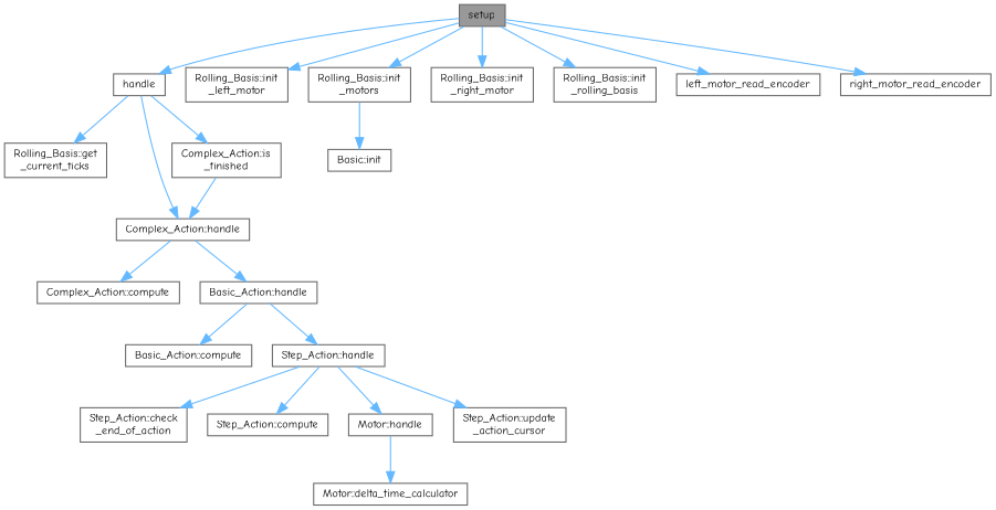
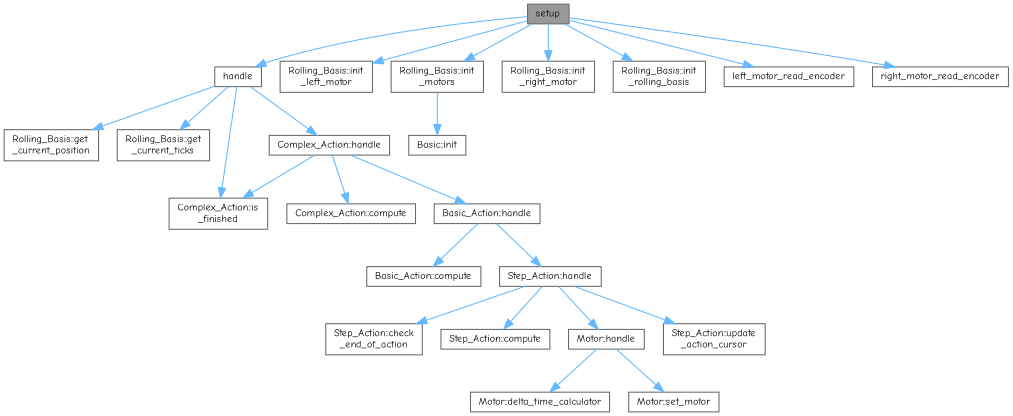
  digraph {
    fontname="Comic Neue"
    rankdir=TB
    node [color=grey40 fillcolor=white fontname="Comic Neue" fontsize=10 shape=box style=filled]
    edge [color=steelblue1 fontname="Comic Neue" fontsize=10 labelfontname=Helvetica labelfontsize=10 style=solid]
    n1 [color=gray40 fillcolor=grey60 fontcolor=black height=0.2 label=setup width=0.4]
    n2 [height=0.2 label=handle width=0.4]
    n3 [height=0.2 label="Rolling_Basis::init\l_left_motor" width=0.4]
    n4 [height=0.2 label="Rolling_Basis::init\l_motors" width=0.4]
    n5 [height=0.2 label="Rolling_Basis::init\l_right_motor" width=0.4]
    n6 [height=0.2 label="Rolling_Basis::init\l_rolling_basis" width=0.4]
    n7 [height=0.2 label=left_motor_read_encoder width=0.4]
    n8 [height=0.2 label=right_motor_read_encoder width=0.4]
+   n9 [height=0.2 label="Rolling_Basis::get\l_current_position" width=0.4]
    n10 [height=0.2 label="Rolling_Basis::get\l_current_ticks" width=0.4]
    n11 [height=0.2 label="Complex_Action::handle" width=0.4]
    n12 [height=0.2 label="Complex_Action::is\l_finished" width=0.4]
    n13 [height=0.2 label="Basic::init" width=0.4]
    n14 [height=0.2 label="Complex_Action::compute" width=0.4]
    n15 [height=0.2 label="Basic_Action::handle" width=0.4]
    n16 [height=0.2 label="Basic_Action::compute" width=0.4]
    n17 [height=0.2 label="Step_Action::handle" width=0.4]
    n18 [height=0.2 label="Step_Action::check\l_end_of_action" width=0.4]
    n19 [height=0.2 label="Step_Action::compute" width=0.4]
    n20 [height=0.2 label="Motor::handle" width=0.4]
    n21 [height=0.2 label="Step_Action::update\l_action_cursor" width=0.4]
    n22 [height=0.2 label="Motor::delta_time_calculator" width=0.4]
+   n23 [height=0.2 label="Motor::set_motor" width=0.4]
    n1 -> n2
    n1 -> n3
    n1 -> n4
    n1 -> n5
    n1 -> n6
    n1 -> n7
    n1 -> n8
+   n2 -> n9
    n2 -> n10
    n2 -> n11
    n2 -> n12
    n4 -> n13
-   n12 -> n11
+   n11 -> n12
    n11 -> n14
    n11 -> n15
    n15 -> n16
    n15 -> n17
    n17 -> n18
    n17 -> n19
    n17 -> n20
    n17 -> n21
    n20 -> n22
+   n20 -> n23
  }
